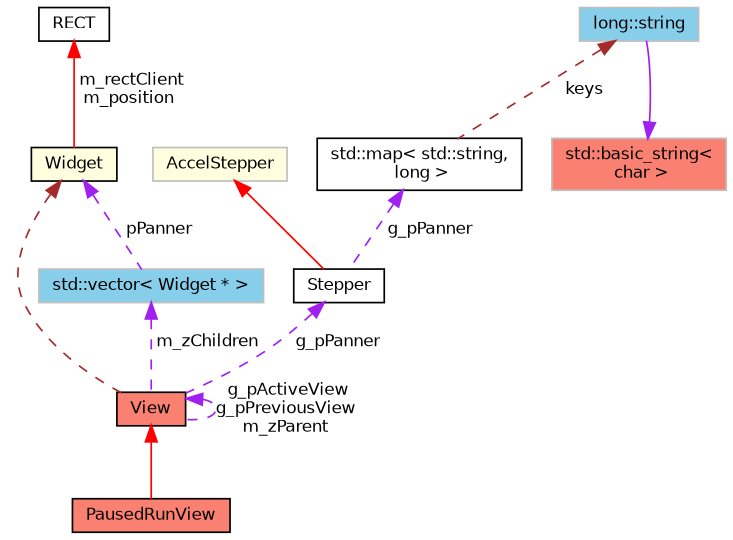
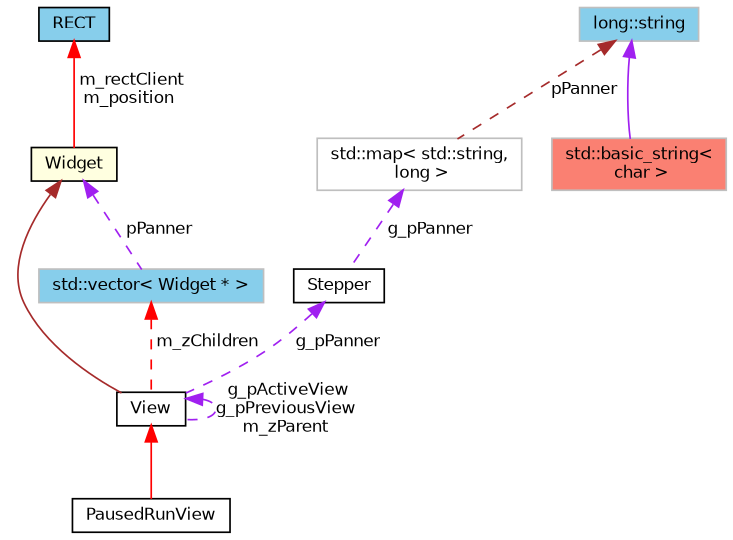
  digraph {
    node [color=black fillcolor=white fontname=Helvetica fontsize=10 shape=record style=filled]
    edge [color=purple dir=back fontname=Helvetica fontsize=10 labelfontname=Helvetica labelfontsize=10 style=dashed]
-   n1 [fillcolor=salmon fontcolor=black height=0.2 label=PausedRunView width=0.4]
-   n2 [fillcolor=salmon height=0.2 label=View width=0.4]
+   n1 [fontcolor=black height=0.2 label=PausedRunView width=0.4]
+   n2 [height=0.2 label=View width=0.4]
    n3 [fillcolor=lightyellow height=0.2 label=Widget width=0.4]
    n4 [color=grey75 fillcolor=skyblue height=0.2 label="std::vector\< Widget * \>" width=0.4]
-   n5 [height=0.2 label=RECT width=0.4]
+   n5 [fillcolor=skyblue height=0.2 label=RECT width=0.4]
    n6 [height=0.2 label=Stepper width=0.4]
-   n7 [color=grey75 fillcolor=lightyellow height=0.2 label=AccelStepper width=0.4]
-   n8 [height=0.2 label="std::map\< std::string,\l long \>" width=0.4]
+   n8 [color=grey75 height=0.2 label="std::map\< std::string,\l long \>" width=0.4]
    n9 [color=grey75 fillcolor=skyblue height=0.2 label="long::string" width=0.4]
    n10 [color=grey75 fillcolor=salmon height=0.2 label="std::basic_string\<\l char \>" width=0.4]
    n2 -> n1 [color=red style=solid]
    n2 -> n2 [label=" g_pActiveView\ng_pPreviousView\nm_zParent"]
-   n3 -> n2 [color=brown]
+   n3 -> n2 [color=brown style=solid]
    n3 -> n4 [label=" pPanner"]
-   n4 -> n2 [label=" m_zChildren"]
+   n4 -> n2 [color=red label=" m_zChildren"]
    n5 -> n3 [color=red label=" m_rectClient\nm_position" style=solid]
    n6 -> n2 [label=" g_pPanner"]
-   n7 -> n6 [color=red style=solid]
    n8 -> n6 [label=" g_pPanner"]
-   n9 -> n8 [color=brown label=" keys"]
-   n10 -> n9 [style=solid]
+   n9 -> n8 [color=brown label=" pPanner"]
+   n9 -> n10 [style=solid]
  }
